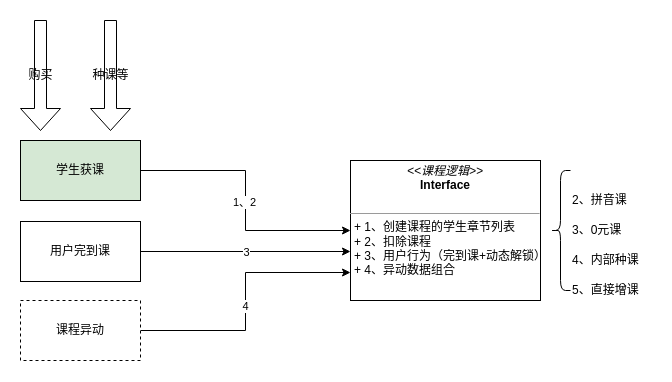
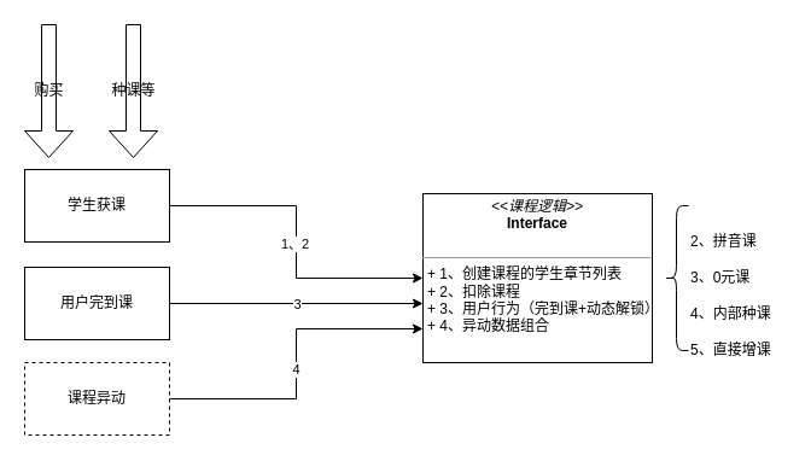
  <mxCell id="0" />
  <mxCell id="1" parent="0" />
  <mxCell id="2" value="&lt;p style=&quot;margin: 0px ; margin-top: 4px ; text-align: center&quot;&gt;&lt;i&gt;&amp;lt;&amp;lt;课程逻辑&amp;gt;&amp;gt;&lt;/i&gt;&lt;br&gt;&lt;b&gt;Interface&lt;/b&gt;&lt;/p&gt;&lt;p style=&quot;margin: 0px ; margin-left: 4px&quot;&gt;&lt;br&gt;&lt;/p&gt;&lt;hr size=&quot;1&quot;&gt;&lt;p style=&quot;margin: 0px ; margin-left: 4px&quot;&gt;+ 1、创建课程的学生章节列表&lt;br&gt;+ 2、扣除课程&lt;/p&gt;&lt;p style=&quot;margin: 0px ; margin-left: 4px&quot;&gt;+ 3、用户行为（完到课+动态解锁）&lt;/p&gt;&lt;p style=&quot;margin: 0px ; margin-left: 4px&quot;&gt;+ 4、异动数据组合&lt;/p&gt;" style="verticalAlign=top;align=left;overflow=fill;fontSize=12;fontFamily=Helvetica;html=1;" vertex="1" parent="1"><mxGeometry x="350" y="160" width="190" height="140" as="geometry" /></mxCell>
  <mxCell id="3" style="edgeStyle=orthogonalEdgeStyle;rounded=0;orthogonalLoop=1;jettySize=auto;html=1;entryX=0;entryY=0.5;entryDx=0;entryDy=0;" edge="1" parent="1" source="5" target="2"><mxGeometry relative="1" as="geometry" /></mxCell>
  <mxCell id="4" value="1、2" style="edgeLabel;html=1;align=center;verticalAlign=middle;resizable=0;points=[];" vertex="1" connectable="0" parent="3"><mxGeometry x="0.007" y="-2" relative="1" as="geometry"><mxPoint as="offset" /></mxGeometry></mxCell>
- <mxCell id="5" value="学生获课" style="rounded=0;whiteSpace=wrap;html=1;fillColor=#d5e8d4;" vertex="1" parent="1"><mxGeometry x="20" y="140" width="120" height="60" as="geometry" /></mxCell>
+ <mxCell id="5" value="学生获课" style="rounded=0;whiteSpace=wrap;html=1;" vertex="1" parent="1"><mxGeometry x="20" y="140" width="120" height="60" as="geometry" /></mxCell>
  <mxCell id="6" value="" style="shape=singleArrow;direction=south;whiteSpace=wrap;html=1;" vertex="1" parent="1"><mxGeometry x="20" y="20" width="40" height="110" as="geometry" /></mxCell>
  <mxCell id="7" value="购买" style="text;html=1;align=center;verticalAlign=middle;resizable=0;points=[];autosize=1;strokeColor=none;" vertex="1" parent="1"><mxGeometry x="20" y="65" width="40" height="20" as="geometry" /></mxCell>
  <mxCell id="8" value="" style="shape=singleArrow;direction=south;whiteSpace=wrap;html=1;" vertex="1" parent="1"><mxGeometry x="90" y="20" width="40" height="110" as="geometry" /></mxCell>
  <mxCell id="9" value="种课等" style="text;html=1;align=center;verticalAlign=middle;resizable=0;points=[];autosize=1;strokeColor=none;" vertex="1" parent="1"><mxGeometry x="85" y="65" width="50" height="20" as="geometry" /></mxCell>
  <mxCell id="10" value="" style="shape=curlyBracket;whiteSpace=wrap;html=1;rounded=1;" vertex="1" parent="1"><mxGeometry x="550" y="170" width="20" height="120" as="geometry" /></mxCell>
  <mxCell id="11" value="2、拼音课" style="text;html=1;align=left;verticalAlign=middle;resizable=0;points=[];autosize=1;strokeColor=none;" vertex="1" parent="1"><mxGeometry x="570" y="190" width="70" height="20" as="geometry" /></mxCell>
  <mxCell id="12" value="3、0元课" style="text;html=1;align=left;verticalAlign=middle;resizable=0;points=[];autosize=1;strokeColor=none;" vertex="1" parent="1"><mxGeometry x="570" y="220" width="60" height="20" as="geometry" /></mxCell>
  <mxCell id="13" value="4、内部种课" style="text;html=1;align=left;verticalAlign=middle;resizable=0;points=[];autosize=1;strokeColor=none;" vertex="1" parent="1"><mxGeometry x="570" y="250" width="80" height="20" as="geometry" /></mxCell>
  <mxCell id="14" value="5、直接增课" style="text;html=1;align=left;verticalAlign=middle;resizable=0;points=[];autosize=1;strokeColor=none;" vertex="1" parent="1"><mxGeometry x="570" y="280" width="80" height="20" as="geometry" /></mxCell>
  <mxCell id="15" style="edgeStyle=orthogonalEdgeStyle;rounded=0;orthogonalLoop=1;jettySize=auto;html=1;entryX=0;entryY=0.65;entryDx=0;entryDy=0;entryPerimeter=0;" edge="1" parent="1" source="17" target="2"><mxGeometry relative="1" as="geometry" /></mxCell>
  <mxCell id="16" value="3" style="edgeLabel;html=1;align=center;verticalAlign=middle;resizable=0;points=[];" vertex="1" connectable="0" parent="15"><mxGeometry x="0.004" relative="1" as="geometry"><mxPoint as="offset" /></mxGeometry></mxCell>
  <mxCell id="17" value="用户完到课" style="rounded=0;whiteSpace=wrap;html=1;align=center;" vertex="1" parent="1"><mxGeometry x="20" y="221" width="120" height="60" as="geometry" /></mxCell>
  <mxCell id="18" style="edgeStyle=orthogonalEdgeStyle;rounded=0;orthogonalLoop=1;jettySize=auto;html=1;exitX=1;exitY=0.5;exitDx=0;exitDy=0;entryX=0;entryY=0.8;entryDx=0;entryDy=0;entryPerimeter=0;" edge="1" parent="1" source="20" target="2"><mxGeometry relative="1" as="geometry" /></mxCell>
  <mxCell id="19" value="4" style="edgeLabel;html=1;align=center;verticalAlign=middle;resizable=0;points=[];" vertex="1" connectable="0" parent="18"><mxGeometry x="-0.033" y="1" relative="1" as="geometry"><mxPoint as="offset" /></mxGeometry></mxCell>
  <mxCell id="20" value="课程异动" style="rounded=0;whiteSpace=wrap;html=1;align=center;dashed=1;" vertex="1" parent="1"><mxGeometry x="20" y="300" width="120" height="60" as="geometry" /></mxCell>
